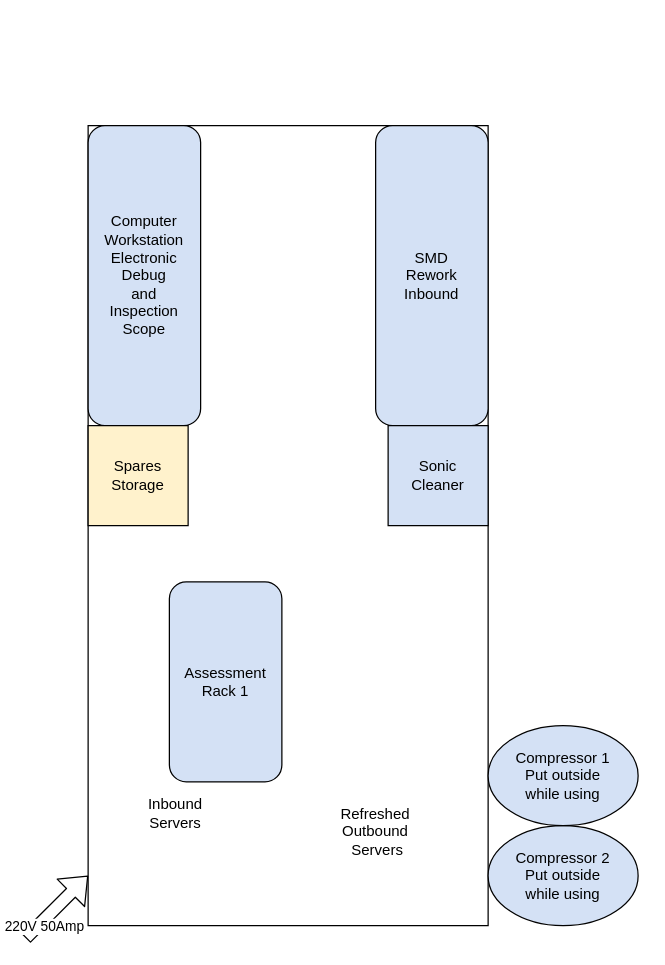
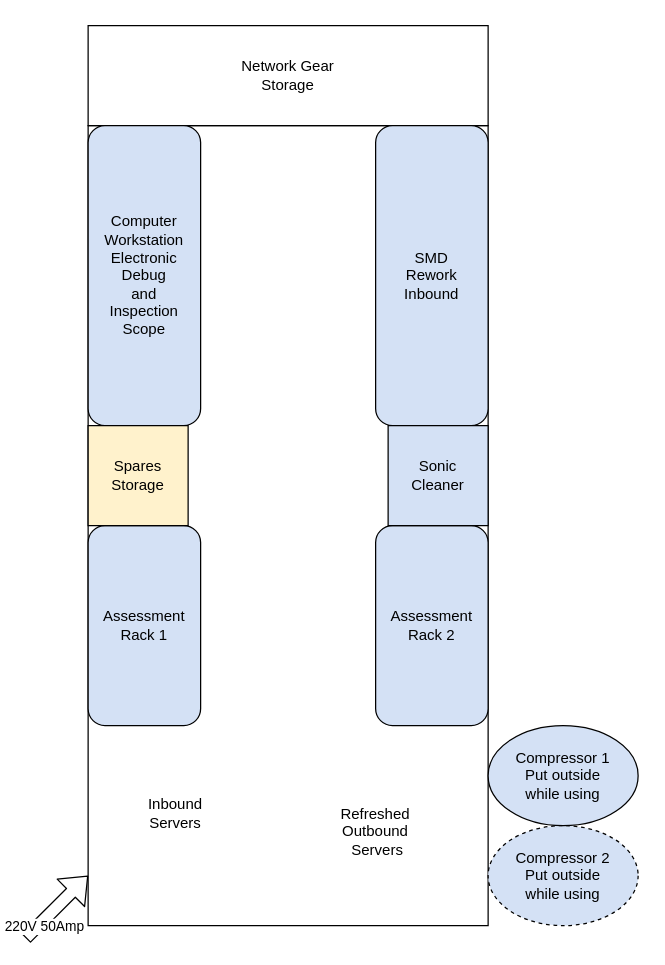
  <mxCell id="0" />
  <mxCell id="1" parent="0" />
  <mxCell id="2" value="" style="rounded=0;whiteSpace=wrap;html=1;" vertex="1" parent="1"><mxGeometry x="70" y="100" width="320" height="640" as="geometry" /></mxCell>
+ <mxCell id="3" value="Network Gear&lt;br&gt;Storage" style="rounded=0;whiteSpace=wrap;html=1;" vertex="1" parent="1"><mxGeometry x="70" y="20" width="320" height="80" as="geometry" /></mxCell>
  <mxCell id="4" value="Computer&lt;br&gt;Workstation&lt;br&gt;Electronic&lt;br&gt;Debug&lt;br&gt;and&lt;br&gt;Inspection&lt;br&gt;Scope" style="rounded=1;whiteSpace=wrap;html=1;fillColor=#D4E1F5;" vertex="1" parent="1"><mxGeometry x="70" y="100" width="90" height="240" as="geometry" /></mxCell>
  <mxCell id="5" value="SMD&lt;br&gt;Rework&lt;br&gt;Inbound" style="rounded=1;whiteSpace=wrap;html=1;fillColor=#D4E1F5;" vertex="1" parent="1"><mxGeometry x="300" y="100" width="90" height="240" as="geometry" /></mxCell>
- <mxCell id="6" value="Assessment&lt;br&gt;Rack 1" style="rounded=1;whiteSpace=wrap;html=1;fillColor=#D4E1F5;" vertex="1" parent="1"><mxGeometry x="135" y="465" width="90" height="160" as="geometry" /></mxCell>
+ <mxCell id="6" value="Assessment&lt;br&gt;Rack 1" style="rounded=1;whiteSpace=wrap;html=1;fillColor=#D4E1F5;" vertex="1" parent="1"><mxGeometry x="70" y="420" width="90" height="160" as="geometry" /></mxCell>
+ <mxCell id="7" value="Assessment&lt;br&gt;Rack 2" style="rounded=1;whiteSpace=wrap;html=1;fillColor=#D4E1F5;" vertex="1" parent="1"><mxGeometry x="300" y="420" width="90" height="160" as="geometry" /></mxCell>
  <mxCell id="8" value="Sonic&lt;br&gt;Cleaner" style="whiteSpace=wrap;html=1;aspect=fixed;fillColor=#D4E1F5;" vertex="1" parent="1"><mxGeometry x="310" y="340" width="80" height="80" as="geometry" /></mxCell>
- <mxCell id="9" value="Compressor 2&lt;br&gt;Put outside&lt;br&gt;while using" style="ellipse;whiteSpace=wrap;html=1;fillColor=#D4E1F5;" vertex="1" parent="1"><mxGeometry x="390" y="660" width="120" height="80" as="geometry" /></mxCell>
+ <mxCell id="9" value="Compressor 2&lt;br&gt;Put outside&lt;br&gt;while using" style="ellipse;whiteSpace=wrap;html=1;fillColor=#D4E1F5;dashed=1;" vertex="1" parent="1"><mxGeometry x="390" y="660" width="120" height="80" as="geometry" /></mxCell>
  <mxCell id="10" value="Compressor 1&lt;br&gt;Put outside&lt;br&gt;while using" style="ellipse;whiteSpace=wrap;html=1;fillColor=#D4E1F5;" vertex="1" parent="1"><mxGeometry x="390" y="580" width="120" height="80" as="geometry" /></mxCell>
  <mxCell id="11" value="Spares&lt;br&gt;Storage" style="whiteSpace=wrap;html=1;aspect=fixed;fillColor=#fff2cc;" vertex="1" parent="1"><mxGeometry x="70" y="340" width="80" height="80" as="geometry" /></mxCell>
  <mxCell id="12" value="" style="shape=flexArrow;endArrow=classic;html=1;" edge="1" parent="1"><mxGeometry width="50" height="50" relative="1" as="geometry"><mxPoint x="20" y="750" as="sourcePoint" /><mxPoint x="70" y="700" as="targetPoint" /></mxGeometry></mxCell>
  <mxCell id="13" value="220V 50Amp" style="edgeLabel;html=1;align=center;verticalAlign=middle;resizable=0;points=[];" vertex="1" connectable="0" parent="12"><mxGeometry x="-0.52" y="-3" relative="1" as="geometry"><mxPoint as="offset" /></mxGeometry></mxCell>
  <mxCell id="14" value="Inbound Servers" style="text;html=1;strokeColor=none;fillColor=none;align=center;verticalAlign=middle;whiteSpace=wrap;rounded=0;" vertex="1" parent="1"><mxGeometry x="120" y="640" width="40" height="20" as="geometry" /></mxCell>
  <mxCell id="15" value="Refreshed&lt;br&gt;Outbound&lt;br&gt;&amp;nbsp;Servers" style="text;html=1;strokeColor=none;fillColor=none;align=center;verticalAlign=middle;whiteSpace=wrap;rounded=0;" vertex="1" parent="1"><mxGeometry x="280" y="655" width="40" height="20" as="geometry" /></mxCell>
